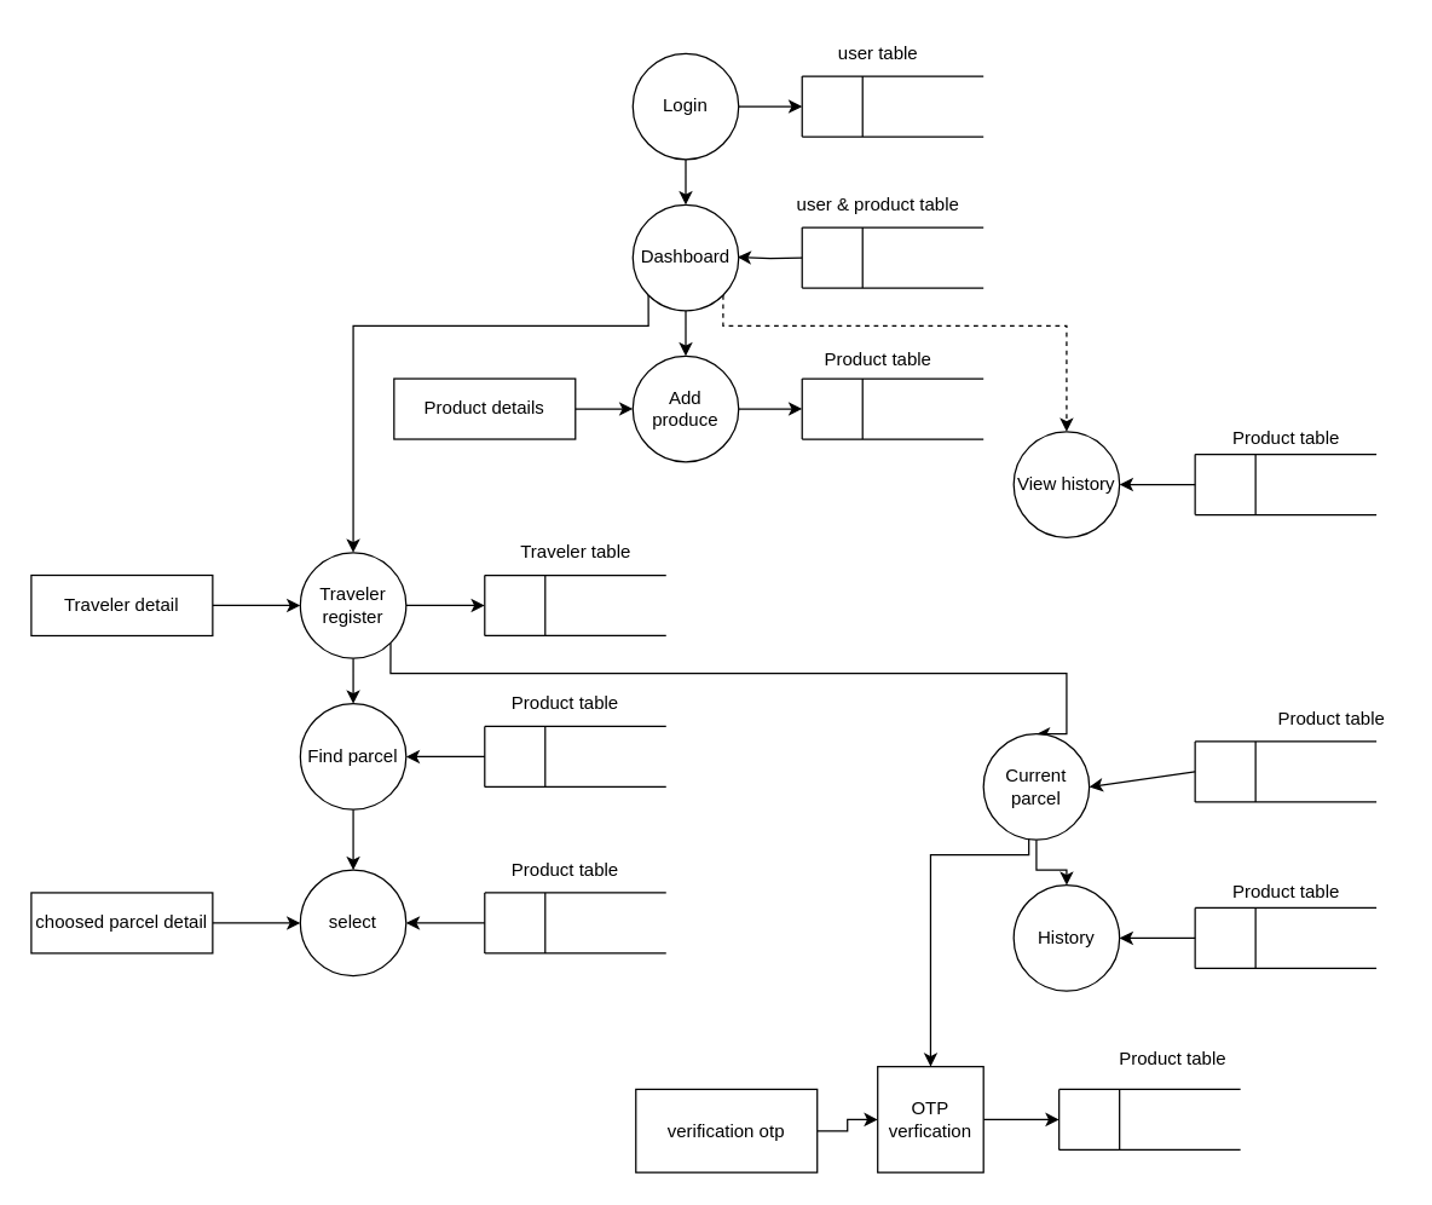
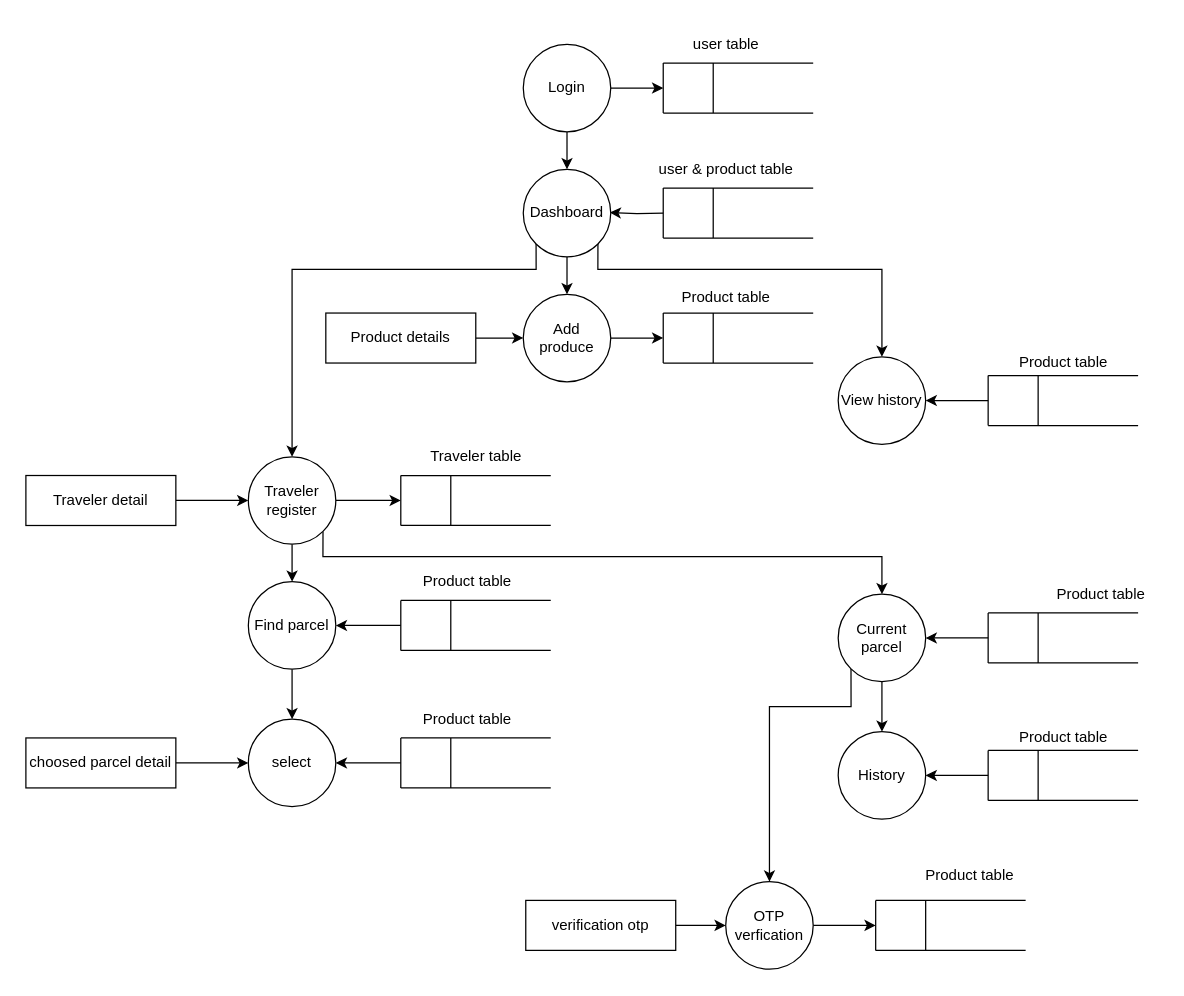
  <mxCell id="0" />
  <mxCell id="1" parent="0" />
  <mxCell id="2" value="" style="group" vertex="1" connectable="0" parent="1"><mxGeometry x="530" y="50" width="120" height="40" as="geometry" /></mxCell>
  <mxCell id="3" value="" style="endArrow=none;html=1;rounded=0;" edge="1" parent="2"><mxGeometry width="50" height="50" relative="1" as="geometry"><mxPoint as="sourcePoint" /><mxPoint x="120" as="targetPoint" /></mxGeometry></mxCell>
  <mxCell id="4" value="" style="endArrow=none;html=1;rounded=0;" edge="1" parent="2"><mxGeometry width="50" height="50" relative="1" as="geometry"><mxPoint y="40" as="sourcePoint" /><mxPoint as="targetPoint" /></mxGeometry></mxCell>
  <mxCell id="5" value="" style="endArrow=none;html=1;rounded=0;" edge="1" parent="2"><mxGeometry width="50" height="50" relative="1" as="geometry"><mxPoint y="40" as="sourcePoint" /><mxPoint x="120" y="40" as="targetPoint" /></mxGeometry></mxCell>
  <mxCell id="6" value="" style="endArrow=none;html=1;rounded=0;" edge="1" parent="2"><mxGeometry width="50" height="50" relative="1" as="geometry"><mxPoint x="40" y="40" as="sourcePoint" /><mxPoint x="40" as="targetPoint" /></mxGeometry></mxCell>
  <mxCell id="7" style="edgeStyle=orthogonalEdgeStyle;rounded=0;orthogonalLoop=1;jettySize=auto;html=1;" edge="1" parent="1" source="9"><mxGeometry relative="1" as="geometry"><mxPoint x="530" y="70" as="targetPoint" /></mxGeometry></mxCell>
  <mxCell id="8" value="" style="edgeStyle=orthogonalEdgeStyle;rounded=0;orthogonalLoop=1;jettySize=auto;html=1;" edge="1" parent="1" source="9" target="16"><mxGeometry relative="1" as="geometry" /></mxCell>
  <mxCell id="9" value="Login" style="ellipse;whiteSpace=wrap;html=1;aspect=fixed;" vertex="1" parent="1"><mxGeometry x="418" y="35" width="70" height="70" as="geometry" /></mxCell>
  <mxCell id="10" style="edgeStyle=orthogonalEdgeStyle;rounded=0;orthogonalLoop=1;jettySize=auto;html=1;" edge="1" parent="1" source="11"><mxGeometry relative="1" as="geometry"><mxPoint x="530" y="270" as="targetPoint" /></mxGeometry></mxCell>
  <mxCell id="11" value="Add produce" style="ellipse;whiteSpace=wrap;html=1;aspect=fixed;" vertex="1" parent="1"><mxGeometry x="418" y="235" width="70" height="70" as="geometry" /></mxCell>
  <mxCell id="12" style="edgeStyle=orthogonalEdgeStyle;rounded=0;orthogonalLoop=1;jettySize=auto;html=1;entryX=0.989;entryY=0.494;entryDx=0;entryDy=0;entryPerimeter=0;" edge="1" parent="1" target="16"><mxGeometry relative="1" as="geometry"><mxPoint x="515" y="170" as="targetPoint" /><mxPoint x="530" y="170" as="sourcePoint" /></mxGeometry></mxCell>
  <mxCell id="13" value="" style="edgeStyle=orthogonalEdgeStyle;rounded=0;orthogonalLoop=1;jettySize=auto;html=1;" edge="1" parent="1" source="16" target="11"><mxGeometry relative="1" as="geometry" /></mxCell>
- <mxCell id="14" style="edgeStyle=orthogonalEdgeStyle;rounded=0;orthogonalLoop=1;jettySize=auto;html=1;exitX=1;exitY=1;exitDx=0;exitDy=0;entryX=0.5;entryY=0;entryDx=0;entryDy=0;dashed=1;" edge="1" parent="1" source="16" target="17"><mxGeometry relative="1" as="geometry"><mxPoint x="477.857" y="225" as="targetPoint" /><Array as="points"><mxPoint x="478" y="215" /><mxPoint x="705" y="215" /></Array></mxGeometry></mxCell>
+ <mxCell id="14" style="edgeStyle=orthogonalEdgeStyle;rounded=0;orthogonalLoop=1;jettySize=auto;html=1;exitX=1;exitY=1;exitDx=0;exitDy=0;entryX=0.5;entryY=0;entryDx=0;entryDy=0;" edge="1" parent="1" source="16" target="17"><mxGeometry relative="1" as="geometry"><mxPoint x="477.857" y="225" as="targetPoint" /><Array as="points"><mxPoint x="478" y="215" /><mxPoint x="705" y="215" /></Array></mxGeometry></mxCell>
  <mxCell id="15" style="edgeStyle=orthogonalEdgeStyle;rounded=0;orthogonalLoop=1;jettySize=auto;html=1;exitX=0;exitY=1;exitDx=0;exitDy=0;" edge="1" parent="1" source="16" target="26"><mxGeometry relative="1" as="geometry"><mxPoint x="428.571" y="225" as="targetPoint" /><Array as="points"><mxPoint x="428" y="215" /><mxPoint x="233" y="215" /></Array></mxGeometry></mxCell>
  <mxCell id="16" value="Dashboard" style="ellipse;whiteSpace=wrap;html=1;aspect=fixed;" vertex="1" parent="1"><mxGeometry x="418" y="135" width="70" height="70" as="geometry" /></mxCell>
  <mxCell id="17" value="View history" style="ellipse;whiteSpace=wrap;html=1;aspect=fixed;" vertex="1" parent="1"><mxGeometry x="670" y="285" width="70" height="70" as="geometry" /></mxCell>
  <mxCell id="18" value="" style="group" vertex="1" connectable="0" parent="1"><mxGeometry x="790" y="300" width="120" height="40" as="geometry" /></mxCell>
  <mxCell id="19" value="" style="endArrow=none;html=1;rounded=0;" edge="1" parent="18"><mxGeometry width="50" height="50" relative="1" as="geometry"><mxPoint as="sourcePoint" /><mxPoint x="120" as="targetPoint" /></mxGeometry></mxCell>
  <mxCell id="20" value="" style="endArrow=none;html=1;rounded=0;" edge="1" parent="18"><mxGeometry width="50" height="50" relative="1" as="geometry"><mxPoint y="40" as="sourcePoint" /><mxPoint as="targetPoint" /></mxGeometry></mxCell>
  <mxCell id="21" value="" style="endArrow=none;html=1;rounded=0;" edge="1" parent="18"><mxGeometry width="50" height="50" relative="1" as="geometry"><mxPoint y="40" as="sourcePoint" /><mxPoint x="120" y="40" as="targetPoint" /></mxGeometry></mxCell>
  <mxCell id="22" value="" style="endArrow=none;html=1;rounded=0;" edge="1" parent="18"><mxGeometry width="50" height="50" relative="1" as="geometry"><mxPoint x="40" y="40" as="sourcePoint" /><mxPoint x="40" as="targetPoint" /></mxGeometry></mxCell>
  <mxCell id="23" style="edgeStyle=orthogonalEdgeStyle;rounded=0;orthogonalLoop=1;jettySize=auto;html=1;" edge="1" parent="1" source="26"><mxGeometry relative="1" as="geometry"><mxPoint x="320" y="400" as="targetPoint" /></mxGeometry></mxCell>
  <mxCell id="24" value="" style="edgeStyle=orthogonalEdgeStyle;rounded=0;orthogonalLoop=1;jettySize=auto;html=1;" edge="1" parent="1" source="26" target="35"><mxGeometry relative="1" as="geometry" /></mxCell>
  <mxCell id="25" style="edgeStyle=orthogonalEdgeStyle;rounded=0;orthogonalLoop=1;jettySize=auto;html=1;exitX=1;exitY=1;exitDx=0;exitDy=0;entryX=0.5;entryY=0;entryDx=0;entryDy=0;" edge="1" parent="1" source="26" target="57"><mxGeometry relative="1" as="geometry"><mxPoint x="870" y="485" as="targetPoint" /><Array as="points"><mxPoint x="258" y="445" /><mxPoint x="705" y="445" /></Array></mxGeometry></mxCell>
  <mxCell id="26" value="Traveler register" style="ellipse;whiteSpace=wrap;html=1;aspect=fixed;" vertex="1" parent="1"><mxGeometry x="198" y="365" width="70" height="70" as="geometry" /></mxCell>
  <mxCell id="27" value="" style="edgeStyle=orthogonalEdgeStyle;rounded=0;orthogonalLoop=1;jettySize=auto;html=1;" edge="1" parent="1" source="28" target="26"><mxGeometry relative="1" as="geometry" /></mxCell>
  <mxCell id="28" value="Traveler detail" style="rounded=0;whiteSpace=wrap;html=1;" vertex="1" parent="1"><mxGeometry x="20" y="380" width="120" height="40" as="geometry" /></mxCell>
  <mxCell id="29" value="" style="group" vertex="1" connectable="0" parent="1"><mxGeometry x="320" y="380" width="120" height="40" as="geometry" /></mxCell>
  <mxCell id="30" value="" style="endArrow=none;html=1;rounded=0;" edge="1" parent="29"><mxGeometry width="50" height="50" relative="1" as="geometry"><mxPoint as="sourcePoint" /><mxPoint x="120" as="targetPoint" /></mxGeometry></mxCell>
  <mxCell id="31" value="" style="endArrow=none;html=1;rounded=0;" edge="1" parent="29"><mxGeometry width="50" height="50" relative="1" as="geometry"><mxPoint y="40" as="sourcePoint" /><mxPoint as="targetPoint" /></mxGeometry></mxCell>
  <mxCell id="32" value="" style="endArrow=none;html=1;rounded=0;" edge="1" parent="29"><mxGeometry width="50" height="50" relative="1" as="geometry"><mxPoint y="40" as="sourcePoint" /><mxPoint x="120" y="40" as="targetPoint" /></mxGeometry></mxCell>
  <mxCell id="33" value="" style="endArrow=none;html=1;rounded=0;" edge="1" parent="29"><mxGeometry width="50" height="50" relative="1" as="geometry"><mxPoint x="40" y="40" as="sourcePoint" /><mxPoint x="40" as="targetPoint" /></mxGeometry></mxCell>
  <mxCell id="34" value="" style="edgeStyle=orthogonalEdgeStyle;rounded=0;orthogonalLoop=1;jettySize=auto;html=1;" edge="1" parent="1" source="35" target="36"><mxGeometry relative="1" as="geometry" /></mxCell>
  <mxCell id="35" value="Find parcel" style="ellipse;whiteSpace=wrap;html=1;aspect=fixed;" vertex="1" parent="1"><mxGeometry x="198" y="465" width="70" height="70" as="geometry" /></mxCell>
  <mxCell id="36" value="select" style="ellipse;whiteSpace=wrap;html=1;aspect=fixed;" vertex="1" parent="1"><mxGeometry x="198" y="575" width="70" height="70" as="geometry" /></mxCell>
  <mxCell id="37" style="edgeStyle=orthogonalEdgeStyle;rounded=0;orthogonalLoop=1;jettySize=auto;html=1;" edge="1" parent="1" source="38"><mxGeometry relative="1" as="geometry"><mxPoint x="700" y="740" as="targetPoint" /></mxGeometry></mxCell>
- <mxCell id="38" value="OTP verfication" style="whiteSpace=wrap;html=1;aspect=fixed;rounded=0;" vertex="1" parent="1"><mxGeometry x="580" y="705" width="70" height="70" as="geometry" /></mxCell>
+ <mxCell id="38" value="OTP verfication" style="ellipse;whiteSpace=wrap;html=1;aspect=fixed;" vertex="1" parent="1"><mxGeometry x="580" y="705" width="70" height="70" as="geometry" /></mxCell>
  <mxCell id="39" value="" style="group" vertex="1" connectable="0" parent="1"><mxGeometry x="320" y="480" width="120" height="40" as="geometry" /></mxCell>
  <mxCell id="40" value="" style="endArrow=none;html=1;rounded=0;" edge="1" parent="39"><mxGeometry width="50" height="50" relative="1" as="geometry"><mxPoint as="sourcePoint" /><mxPoint x="120" as="targetPoint" /></mxGeometry></mxCell>
  <mxCell id="41" value="" style="endArrow=none;html=1;rounded=0;" edge="1" parent="39"><mxGeometry width="50" height="50" relative="1" as="geometry"><mxPoint y="40" as="sourcePoint" /><mxPoint as="targetPoint" /></mxGeometry></mxCell>
  <mxCell id="42" value="" style="endArrow=none;html=1;rounded=0;" edge="1" parent="39"><mxGeometry width="50" height="50" relative="1" as="geometry"><mxPoint y="40" as="sourcePoint" /><mxPoint x="120" y="40" as="targetPoint" /></mxGeometry></mxCell>
  <mxCell id="43" value="" style="endArrow=none;html=1;rounded=0;" edge="1" parent="39"><mxGeometry width="50" height="50" relative="1" as="geometry"><mxPoint x="40" y="40" as="sourcePoint" /><mxPoint x="40" as="targetPoint" /></mxGeometry></mxCell>
  <mxCell id="44" value="" style="group" vertex="1" connectable="0" parent="1"><mxGeometry x="320" y="590" width="120" height="40" as="geometry" /></mxCell>
  <mxCell id="45" value="" style="endArrow=none;html=1;rounded=0;" edge="1" parent="44"><mxGeometry width="50" height="50" relative="1" as="geometry"><mxPoint as="sourcePoint" /><mxPoint x="120" as="targetPoint" /></mxGeometry></mxCell>
  <mxCell id="46" value="" style="endArrow=none;html=1;rounded=0;" edge="1" parent="44"><mxGeometry width="50" height="50" relative="1" as="geometry"><mxPoint y="40" as="sourcePoint" /><mxPoint as="targetPoint" /></mxGeometry></mxCell>
  <mxCell id="47" value="" style="endArrow=none;html=1;rounded=0;" edge="1" parent="44"><mxGeometry width="50" height="50" relative="1" as="geometry"><mxPoint y="40" as="sourcePoint" /><mxPoint x="120" y="40" as="targetPoint" /></mxGeometry></mxCell>
  <mxCell id="48" value="" style="endArrow=none;html=1;rounded=0;" edge="1" parent="44"><mxGeometry width="50" height="50" relative="1" as="geometry"><mxPoint x="40" y="40" as="sourcePoint" /><mxPoint x="40" as="targetPoint" /></mxGeometry></mxCell>
  <mxCell id="49" value="" style="group" vertex="1" connectable="0" parent="1"><mxGeometry x="700" y="720" width="120" height="40" as="geometry" /></mxCell>
  <mxCell id="50" value="" style="endArrow=none;html=1;rounded=0;" edge="1" parent="49"><mxGeometry width="50" height="50" relative="1" as="geometry"><mxPoint as="sourcePoint" /><mxPoint x="120" as="targetPoint" /></mxGeometry></mxCell>
  <mxCell id="51" value="" style="endArrow=none;html=1;rounded=0;" edge="1" parent="49"><mxGeometry width="50" height="50" relative="1" as="geometry"><mxPoint y="40" as="sourcePoint" /><mxPoint as="targetPoint" /></mxGeometry></mxCell>
  <mxCell id="52" value="" style="endArrow=none;html=1;rounded=0;" edge="1" parent="49"><mxGeometry width="50" height="50" relative="1" as="geometry"><mxPoint y="40" as="sourcePoint" /><mxPoint x="120" y="40" as="targetPoint" /></mxGeometry></mxCell>
  <mxCell id="53" value="" style="endArrow=none;html=1;rounded=0;" edge="1" parent="49"><mxGeometry width="50" height="50" relative="1" as="geometry"><mxPoint x="40" y="40" as="sourcePoint" /><mxPoint x="40" as="targetPoint" /></mxGeometry></mxCell>
  <mxCell id="54" value="History" style="ellipse;whiteSpace=wrap;html=1;aspect=fixed;" vertex="1" parent="1"><mxGeometry x="670" y="585" width="70" height="70" as="geometry" /></mxCell>
  <mxCell id="55" value="" style="edgeStyle=orthogonalEdgeStyle;rounded=0;orthogonalLoop=1;jettySize=auto;html=1;" edge="1" parent="1" source="57" target="54"><mxGeometry relative="1" as="geometry" /></mxCell>
  <mxCell id="56" style="edgeStyle=orthogonalEdgeStyle;rounded=0;orthogonalLoop=1;jettySize=auto;html=1;exitX=0;exitY=1;exitDx=0;exitDy=0;entryX=0.5;entryY=0;entryDx=0;entryDy=0;" edge="1" parent="1" source="57" target="38"><mxGeometry relative="1" as="geometry"><mxPoint x="680.4" y="575" as="targetPoint" /><Array as="points"><mxPoint x="680" y="565" /><mxPoint x="615" y="565" /></Array></mxGeometry></mxCell>
- <mxCell id="57" value="Current parcel" style="ellipse;whiteSpace=wrap;html=1;aspect=fixed;" vertex="1" parent="1"><mxGeometry x="650" y="485" width="70" height="70" as="geometry" /></mxCell>
+ <mxCell id="57" value="Current parcel" style="ellipse;whiteSpace=wrap;html=1;aspect=fixed;" vertex="1" parent="1"><mxGeometry x="670" y="475" width="70" height="70" as="geometry" /></mxCell>
  <mxCell id="58" value="" style="group" vertex="1" connectable="0" parent="1"><mxGeometry x="790" y="490" width="120" height="40" as="geometry" /></mxCell>
  <mxCell id="59" value="" style="endArrow=none;html=1;rounded=0;" edge="1" parent="58"><mxGeometry width="50" height="50" relative="1" as="geometry"><mxPoint as="sourcePoint" /><mxPoint x="120" as="targetPoint" /></mxGeometry></mxCell>
  <mxCell id="60" value="" style="endArrow=none;html=1;rounded=0;" edge="1" parent="58"><mxGeometry width="50" height="50" relative="1" as="geometry"><mxPoint y="40" as="sourcePoint" /><mxPoint as="targetPoint" /></mxGeometry></mxCell>
  <mxCell id="61" value="" style="endArrow=none;html=1;rounded=0;" edge="1" parent="58"><mxGeometry width="50" height="50" relative="1" as="geometry"><mxPoint y="40" as="sourcePoint" /><mxPoint x="120" y="40" as="targetPoint" /></mxGeometry></mxCell>
  <mxCell id="62" value="" style="endArrow=none;html=1;rounded=0;" edge="1" parent="58"><mxGeometry width="50" height="50" relative="1" as="geometry"><mxPoint x="40" y="40" as="sourcePoint" /><mxPoint x="40" as="targetPoint" /></mxGeometry></mxCell>
  <mxCell id="63" value="" style="group" vertex="1" connectable="0" parent="1"><mxGeometry x="790" y="600" width="120" height="40" as="geometry" /></mxCell>
  <mxCell id="64" value="" style="endArrow=none;html=1;rounded=0;" edge="1" parent="63"><mxGeometry width="50" height="50" relative="1" as="geometry"><mxPoint as="sourcePoint" /><mxPoint x="120" as="targetPoint" /></mxGeometry></mxCell>
  <mxCell id="65" value="" style="endArrow=none;html=1;rounded=0;" edge="1" parent="63"><mxGeometry width="50" height="50" relative="1" as="geometry"><mxPoint y="40" as="sourcePoint" /><mxPoint as="targetPoint" /></mxGeometry></mxCell>
  <mxCell id="66" value="" style="endArrow=none;html=1;rounded=0;" edge="1" parent="63"><mxGeometry width="50" height="50" relative="1" as="geometry"><mxPoint y="40" as="sourcePoint" /><mxPoint x="120" y="40" as="targetPoint" /></mxGeometry></mxCell>
  <mxCell id="67" value="" style="endArrow=none;html=1;rounded=0;" edge="1" parent="63"><mxGeometry width="50" height="50" relative="1" as="geometry"><mxPoint x="40" y="40" as="sourcePoint" /><mxPoint x="40" as="targetPoint" /></mxGeometry></mxCell>
  <mxCell id="68" value="" style="edgeStyle=orthogonalEdgeStyle;rounded=0;orthogonalLoop=1;jettySize=auto;html=1;" edge="1" parent="1" source="69" target="36"><mxGeometry relative="1" as="geometry" /></mxCell>
  <mxCell id="69" value="choosed parcel detail" style="rounded=0;whiteSpace=wrap;html=1;" vertex="1" parent="1"><mxGeometry x="20" y="590" width="120" height="40" as="geometry" /></mxCell>
  <mxCell id="70" value="" style="group" vertex="1" connectable="0" parent="1"><mxGeometry x="530" y="150" width="120" height="40" as="geometry" /></mxCell>
  <mxCell id="71" value="" style="endArrow=none;html=1;rounded=0;" edge="1" parent="70"><mxGeometry width="50" height="50" relative="1" as="geometry"><mxPoint as="sourcePoint" /><mxPoint x="120" as="targetPoint" /></mxGeometry></mxCell>
  <mxCell id="72" value="" style="endArrow=none;html=1;rounded=0;" edge="1" parent="70"><mxGeometry width="50" height="50" relative="1" as="geometry"><mxPoint y="40" as="sourcePoint" /><mxPoint as="targetPoint" /></mxGeometry></mxCell>
  <mxCell id="73" value="" style="endArrow=none;html=1;rounded=0;" edge="1" parent="70"><mxGeometry width="50" height="50" relative="1" as="geometry"><mxPoint y="40" as="sourcePoint" /><mxPoint x="120" y="40" as="targetPoint" /></mxGeometry></mxCell>
  <mxCell id="74" value="" style="endArrow=none;html=1;rounded=0;" edge="1" parent="70"><mxGeometry width="50" height="50" relative="1" as="geometry"><mxPoint x="40" y="40" as="sourcePoint" /><mxPoint x="40" as="targetPoint" /></mxGeometry></mxCell>
  <mxCell id="75" value="" style="edgeStyle=orthogonalEdgeStyle;rounded=0;orthogonalLoop=1;jettySize=auto;html=1;" edge="1" parent="1" source="76" target="11"><mxGeometry relative="1" as="geometry" /></mxCell>
  <mxCell id="76" value="Product details" style="rounded=0;whiteSpace=wrap;html=1;" vertex="1" parent="1"><mxGeometry x="260" y="250" width="120" height="40" as="geometry" /></mxCell>
  <mxCell id="77" value="" style="group" vertex="1" connectable="0" parent="1"><mxGeometry x="530" y="250" width="120" height="40" as="geometry" /></mxCell>
  <mxCell id="78" value="" style="endArrow=none;html=1;rounded=0;" edge="1" parent="77"><mxGeometry width="50" height="50" relative="1" as="geometry"><mxPoint as="sourcePoint" /><mxPoint x="120" as="targetPoint" /></mxGeometry></mxCell>
  <mxCell id="79" value="" style="endArrow=none;html=1;rounded=0;" edge="1" parent="77"><mxGeometry width="50" height="50" relative="1" as="geometry"><mxPoint y="40" as="sourcePoint" /><mxPoint as="targetPoint" /></mxGeometry></mxCell>
  <mxCell id="80" value="" style="endArrow=none;html=1;rounded=0;" edge="1" parent="77"><mxGeometry width="50" height="50" relative="1" as="geometry"><mxPoint y="40" as="sourcePoint" /><mxPoint x="120" y="40" as="targetPoint" /></mxGeometry></mxCell>
  <mxCell id="81" value="" style="endArrow=none;html=1;rounded=0;" edge="1" parent="77"><mxGeometry width="50" height="50" relative="1" as="geometry"><mxPoint x="40" y="40" as="sourcePoint" /><mxPoint x="40" as="targetPoint" /></mxGeometry></mxCell>
  <mxCell id="82" value="" style="edgeStyle=orthogonalEdgeStyle;rounded=0;orthogonalLoop=1;jettySize=auto;html=1;" edge="1" parent="1" source="83" target="38"><mxGeometry relative="1" as="geometry" /></mxCell>
- <mxCell id="83" value="verification otp" style="rounded=0;whiteSpace=wrap;html=1;" vertex="1" parent="1"><mxGeometry x="420" y="720" width="120" height="55" as="geometry" /></mxCell>
+ <mxCell id="83" value="verification otp" style="rounded=0;whiteSpace=wrap;html=1;" vertex="1" parent="1"><mxGeometry x="420" y="720" width="120" height="40" as="geometry" /></mxCell>
  <mxCell id="84" value="" style="endArrow=classic;html=1;rounded=0;entryX=1;entryY=0.5;entryDx=0;entryDy=0;" edge="1" parent="1" target="17"><mxGeometry width="50" height="50" relative="1" as="geometry"><mxPoint x="790" y="320" as="sourcePoint" /><mxPoint x="590" y="275" as="targetPoint" /></mxGeometry></mxCell>
  <mxCell id="85" value="" style="endArrow=classic;html=1;rounded=0;entryX=1;entryY=0.5;entryDx=0;entryDy=0;" edge="1" parent="1" target="35"><mxGeometry width="50" height="50" relative="1" as="geometry"><mxPoint x="320" y="500" as="sourcePoint" /><mxPoint x="270" y="505" as="targetPoint" /></mxGeometry></mxCell>
  <mxCell id="86" value="" style="endArrow=classic;html=1;rounded=0;entryX=1;entryY=0.5;entryDx=0;entryDy=0;" edge="1" parent="1" target="36"><mxGeometry width="50" height="50" relative="1" as="geometry"><mxPoint x="320" y="610" as="sourcePoint" /><mxPoint x="360" y="515" as="targetPoint" /></mxGeometry></mxCell>
  <mxCell id="87" value="" style="endArrow=classic;html=1;rounded=0;entryX=1;entryY=0.5;entryDx=0;entryDy=0;" edge="1" parent="1" target="57"><mxGeometry width="50" height="50" relative="1" as="geometry"><mxPoint x="790" y="510" as="sourcePoint" /><mxPoint x="620" y="525" as="targetPoint" /></mxGeometry></mxCell>
  <mxCell id="88" value="" style="endArrow=classic;html=1;rounded=0;entryX=1;entryY=0.5;entryDx=0;entryDy=0;" edge="1" parent="1" target="54"><mxGeometry width="50" height="50" relative="1" as="geometry"><mxPoint x="790" y="620" as="sourcePoint" /><mxPoint x="650" y="625" as="targetPoint" /></mxGeometry></mxCell>
  <mxCell id="89" value="user table" style="text;html=1;align=center;verticalAlign=middle;resizable=0;points=[];autosize=1;strokeColor=none;fillColor=none;" vertex="1" parent="1"><mxGeometry x="540" y="20" width="80" height="30" as="geometry" /></mxCell>
  <mxCell id="90" value="user &amp;amp; product table" style="text;html=1;align=center;verticalAlign=middle;resizable=0;points=[];autosize=1;strokeColor=none;fillColor=none;" vertex="1" parent="1"><mxGeometry x="515" y="120" width="130" height="30" as="geometry" /></mxCell>
  <mxCell id="91" value="Product table" style="text;html=1;align=center;verticalAlign=middle;resizable=0;points=[];autosize=1;strokeColor=none;fillColor=none;" vertex="1" parent="1"><mxGeometry x="535" y="223" width="90" height="30" as="geometry" /></mxCell>
  <mxCell id="92" value="Product table" style="text;html=1;align=center;verticalAlign=middle;resizable=0;points=[];autosize=1;strokeColor=none;fillColor=none;" vertex="1" parent="1"><mxGeometry x="805" y="275" width="90" height="30" as="geometry" /></mxCell>
  <mxCell id="93" value="Product table" style="text;html=1;align=center;verticalAlign=middle;resizable=0;points=[];autosize=1;strokeColor=none;fillColor=none;" vertex="1" parent="1"><mxGeometry x="328" y="450" width="90" height="30" as="geometry" /></mxCell>
  <mxCell id="94" value="Product table" style="text;html=1;align=center;verticalAlign=middle;resizable=0;points=[];autosize=1;strokeColor=none;fillColor=none;" vertex="1" parent="1"><mxGeometry x="328" y="560" width="90" height="30" as="geometry" /></mxCell>
  <mxCell id="95" value="Product table" style="text;html=1;align=center;verticalAlign=middle;resizable=0;points=[];autosize=1;strokeColor=none;fillColor=none;" vertex="1" parent="1"><mxGeometry x="835" y="460" width="90" height="30" as="geometry" /></mxCell>
  <mxCell id="96" value="Product table" style="text;html=1;align=center;verticalAlign=middle;resizable=0;points=[];autosize=1;strokeColor=none;fillColor=none;" vertex="1" parent="1"><mxGeometry x="805" y="575" width="90" height="30" as="geometry" /></mxCell>
  <mxCell id="97" value="Product table" style="text;html=1;align=center;verticalAlign=middle;resizable=0;points=[];autosize=1;strokeColor=none;fillColor=none;" vertex="1" parent="1"><mxGeometry x="730" y="685" width="90" height="30" as="geometry" /></mxCell>
  <mxCell id="98" value="Traveler table" style="text;html=1;align=center;verticalAlign=middle;resizable=0;points=[];autosize=1;strokeColor=none;fillColor=none;" vertex="1" parent="1"><mxGeometry x="330" y="350" width="100" height="30" as="geometry" /></mxCell>
